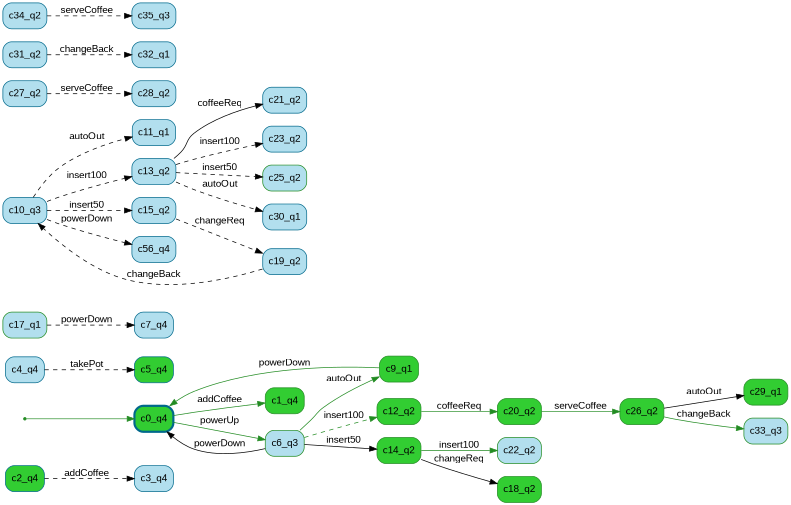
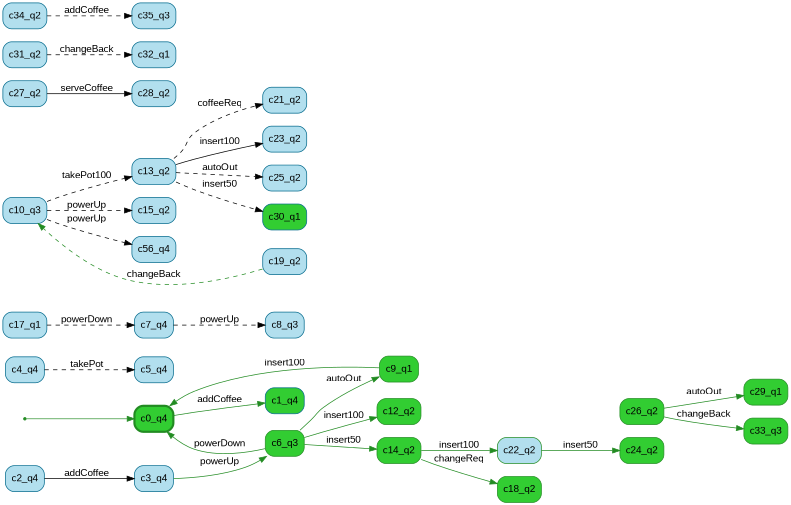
  digraph {
    fontname="Liberation Sans"
    rankdir=LR
    node [color=deepskyblue4 fontname="Liberation Sans" shape=box fillcolor=lightblue2 style="rounded, filled"]
    edge [color=black fontname="Liberation Sans" style=dashed]
    __invisible__ [color=forestgreen shape=point fillcolor="" style=""]
-   n2 [fillcolor=limegreen label=c0_q4 penwidth=3]
-   n3 [color=forestgreen fillcolor=limegreen label=c1_q4]
-   n4 [color=forestgreen label=c6_q3]
+   n2 [color=forestgreen fillcolor=limegreen label=c0_q4 penwidth=3]
+   n3 [fillcolor=limegreen label=c1_q4]
+   n4 [color=forestgreen fillcolor=limegreen label=c6_q3]
    n5 [color=forestgreen fillcolor=limegreen label=c9_q1]
    n6 [color=forestgreen fillcolor=limegreen label=c12_q2]
    n7 [color=forestgreen fillcolor=limegreen label=c14_q2]
-   n8 [color=forestgreen fillcolor=limegreen label=c20_q2]
    n9 [color=forestgreen fillcolor=limegreen label=c18_q2]
    n10 [color=forestgreen label=c22_q2]
    n11 [color=forestgreen fillcolor=limegreen label=c26_q2]
    n12 [color=forestgreen fillcolor=limegreen label=c29_q1]
-   n13 [color=forestgreen label=c33_q3]
-   n15 [fillcolor=limegreen label=c2_q4]
+   n13 [color=forestgreen fillcolor=limegreen label=c33_q3]
+   n14 [color=forestgreen fillcolor=limegreen label=c24_q2]
+   n15 [label=c2_q4]
    n16 [label=c3_q4]
    n17 [label=c4_q4]
-   n18 [fillcolor=limegreen label=c5_q4]
+   n18 [label=c5_q4]
    n19 [label=c7_q4]
+   n20 [label=c8_q3]
    n21 [label=c10_q3]
-   n22 [label=c11_q1]
    n23 [label=c13_q2]
    n24 [label=c15_q2]
    n25 [label=c56_q4]
    n26 [label=c21_q2]
    n27 [label=c23_q2]
-   n28 [color=forestgreen label=c25_q2]
-   n29 [label=c30_q1]
+   n28 [label=c25_q2]
+   n29 [fillcolor=limegreen label=c30_q1]
    n30 [label=c19_q2]
-   n31 [color=forestgreen label=c17_q1]
+   n31 [label=c17_q1]
    n32 [label=c27_q2]
    n33 [label=c28_q2]
    n34 [label=c31_q2]
    n35 [label=c32_q1]
    n36 [label=c34_q2]
    n37 [label=c35_q3]
    __invisible__ -> n2 [color=forestgreen style=""]
    n2 -> n3 [color=forestgreen label=addCoffee style=""]
-   n2 -> n4 [color=forestgreen label=powerUp style=""]
-   n4 -> n2 [label=powerDown style=""]
+   n16 -> n4 [color=forestgreen label=powerUp style=""]
+   n4 -> n2 [color=forestgreen label=powerDown style=""]
    n4 -> n5 [color=forestgreen label=autoOut style=""]
-   n4 -> n6 [color=forestgreen label=insert100]
-   n4 -> n7 [label=insert50 style=""]
-   n5 -> n2 [color=forestgreen label=powerDown style=""]
-   n6 -> n8 [color=forestgreen label=coffeeReq style=""]
-   n7 -> n9 [label=changeReq style=""]
+   n4 -> n6 [color=forestgreen label=insert100 style=""]
+   n4 -> n7 [color=forestgreen label=insert50 style=""]
+   n5 -> n2 [color=forestgreen label=insert100 style=""]
+   n7 -> n9 [color=forestgreen label=changeReq style=""]
    n7 -> n10 [color=forestgreen label=insert100 style=""]
-   n8 -> n11 [color=forestgreen label=serveCoffee style=""]
-   n11 -> n12 [label=autoOut style=""]
+   n10 -> n14 [color=forestgreen label=insert50 style=""]
+   n11 -> n12 [color=forestgreen label=autoOut style=""]
    n11 -> n13 [color=forestgreen label=changeBack style=""]
-   n15 -> n16 [label=addCoffee]
+   n15 -> n16 [label=addCoffee style=solid]
    n17 -> n18 [label=takePot]
-   n21 -> n22 [label=autoOut]
-   n21 -> n23 [label=insert100]
-   n21 -> n24 [label=insert50]
-   n21 -> n25 [label=powerDown]
-   n23 -> n26 [label=coffeeReq style=solid]
-   n23 -> n27 [label=insert100]
-   n23 -> n28 [label=insert50]
-   n23 -> n29 [label=autoOut]
-   n24 -> n30 [label=changeReq]
-   n30 -> n21 [label=changeBack]
+   n19 -> n20 [label=powerUp]
+   n21 -> n23 [label=takePot100]
+   n21 -> n24 [label=powerUp]
+   n21 -> n25 [label=powerUp]
+   n23 -> n26 [label=coffeeReq]
+   n23 -> n27 [label=insert100 style=solid]
+   n23 -> n28 [label=autoOut]
+   n23 -> n29 [label=insert50]
+   n30 -> n21 [color=forestgreen label=changeBack]
    n31 -> n19 [label=powerDown]
-   n32 -> n33 [label=serveCoffee]
+   n32 -> n33 [label=serveCoffee style=solid]
    n34 -> n35 [label=changeBack]
-   n36 -> n37 [label=serveCoffee]
+   n36 -> n37 [label=addCoffee]
  }
